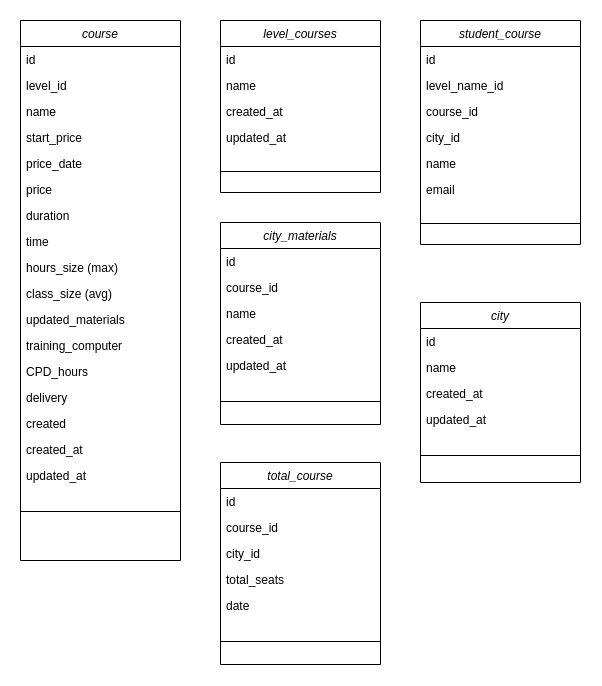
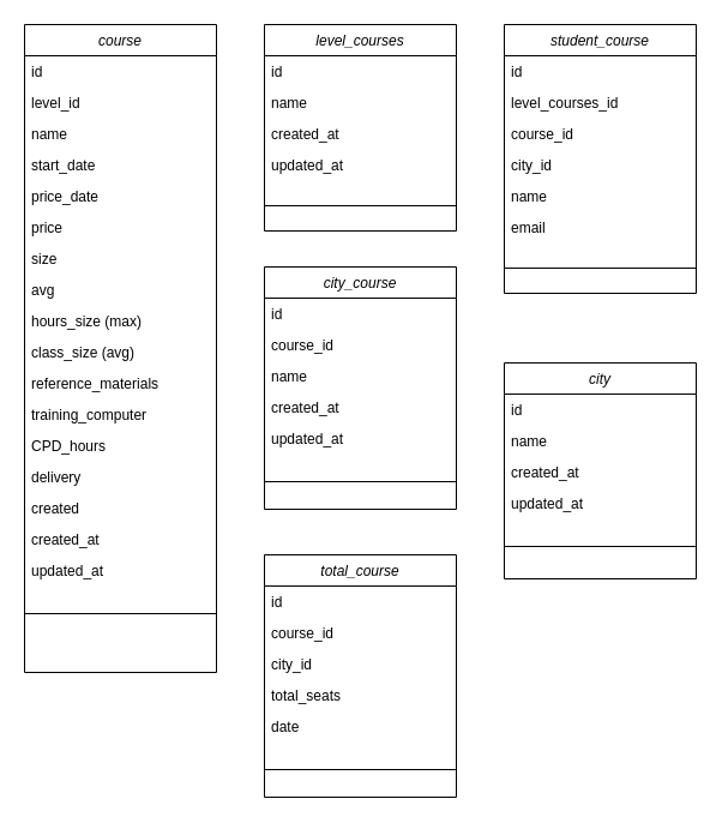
  <mxCell id="0" />
  <mxCell id="1" parent="0" />
  <mxCell id="2" value="level_courses" style="swimlane;fontStyle=2;align=center;verticalAlign=top;childLayout=stackLayout;horizontal=1;startSize=26;horizontalStack=0;resizeParent=1;resizeLast=0;collapsible=1;marginBottom=0;rounded=0;shadow=0;strokeWidth=1;" parent="1" vertex="1"><mxGeometry x="220" y="20" width="160" height="172" as="geometry"><mxRectangle x="230" y="140" width="160" height="26" as="alternateBounds" /></mxGeometry></mxCell>
  <mxCell id="3" value="id" style="text;align=left;verticalAlign=top;spacingLeft=4;spacingRight=4;overflow=hidden;rotatable=0;points=[[0,0.5],[1,0.5]];portConstraint=eastwest;" parent="2" vertex="1"><mxGeometry y="26" width="160" height="26" as="geometry" /></mxCell>
  <mxCell id="4" value="name" style="text;align=left;verticalAlign=top;spacingLeft=4;spacingRight=4;overflow=hidden;rotatable=0;points=[[0,0.5],[1,0.5]];portConstraint=eastwest;rounded=0;shadow=0;html=0;" parent="2" vertex="1"><mxGeometry y="52" width="160" height="26" as="geometry" /></mxCell>
  <mxCell id="5" value="created_at" style="text;align=left;verticalAlign=top;spacingLeft=4;spacingRight=4;overflow=hidden;rotatable=0;points=[[0,0.5],[1,0.5]];portConstraint=eastwest;rounded=0;shadow=0;html=0;" parent="2" vertex="1"><mxGeometry y="78" width="160" height="26" as="geometry" /></mxCell>
  <mxCell id="6" value="updated_at" style="text;align=left;verticalAlign=top;spacingLeft=4;spacingRight=4;overflow=hidden;rotatable=0;points=[[0,0.5],[1,0.5]];portConstraint=eastwest;rounded=0;shadow=0;html=0;" parent="2" vertex="1"><mxGeometry y="104" width="160" height="26" as="geometry" /></mxCell>
  <mxCell id="7" value="" style="line;html=1;strokeWidth=1;align=left;verticalAlign=middle;spacingTop=-1;spacingLeft=3;spacingRight=3;rotatable=0;labelPosition=right;points=[];portConstraint=eastwest;" parent="2" vertex="1"><mxGeometry y="130" width="160" height="42" as="geometry" /></mxCell>
- <mxCell id="8" value="city_materials" style="swimlane;fontStyle=2;align=center;verticalAlign=top;childLayout=stackLayout;horizontal=1;startSize=26;horizontalStack=0;resizeParent=1;resizeLast=0;collapsible=1;marginBottom=0;rounded=0;shadow=0;strokeWidth=1;" parent="1" vertex="1"><mxGeometry x="220" y="222" width="160" height="202" as="geometry"><mxRectangle x="230" y="140" width="160" height="26" as="alternateBounds" /></mxGeometry></mxCell>
+ <mxCell id="8" value="city_course" style="swimlane;fontStyle=2;align=center;verticalAlign=top;childLayout=stackLayout;horizontal=1;startSize=26;horizontalStack=0;resizeParent=1;resizeLast=0;collapsible=1;marginBottom=0;rounded=0;shadow=0;strokeWidth=1;" parent="1" vertex="1"><mxGeometry x="220" y="222" width="160" height="202" as="geometry"><mxRectangle x="230" y="140" width="160" height="26" as="alternateBounds" /></mxGeometry></mxCell>
  <mxCell id="9" value="id" style="text;align=left;verticalAlign=top;spacingLeft=4;spacingRight=4;overflow=hidden;rotatable=0;points=[[0,0.5],[1,0.5]];portConstraint=eastwest;" parent="8" vertex="1"><mxGeometry y="26" width="160" height="26" as="geometry" /></mxCell>
  <mxCell id="10" value="course_id" style="text;align=left;verticalAlign=top;spacingLeft=4;spacingRight=4;overflow=hidden;rotatable=0;points=[[0,0.5],[1,0.5]];portConstraint=eastwest;rounded=0;shadow=0;html=0;" parent="8" vertex="1"><mxGeometry y="52" width="160" height="26" as="geometry" /></mxCell>
  <mxCell id="11" value="name" style="text;align=left;verticalAlign=top;spacingLeft=4;spacingRight=4;overflow=hidden;rotatable=0;points=[[0,0.5],[1,0.5]];portConstraint=eastwest;rounded=0;shadow=0;html=0;" parent="8" vertex="1"><mxGeometry y="78" width="160" height="26" as="geometry" /></mxCell>
  <mxCell id="12" value="created_at" style="text;align=left;verticalAlign=top;spacingLeft=4;spacingRight=4;overflow=hidden;rotatable=0;points=[[0,0.5],[1,0.5]];portConstraint=eastwest;rounded=0;shadow=0;html=0;" parent="8" vertex="1"><mxGeometry y="104" width="160" height="26" as="geometry" /></mxCell>
  <mxCell id="13" value="updated_at" style="text;align=left;verticalAlign=top;spacingLeft=4;spacingRight=4;overflow=hidden;rotatable=0;points=[[0,0.5],[1,0.5]];portConstraint=eastwest;rounded=0;shadow=0;html=0;" parent="8" vertex="1"><mxGeometry y="130" width="160" height="26" as="geometry" /></mxCell>
  <mxCell id="14" value="" style="line;html=1;strokeWidth=1;align=left;verticalAlign=middle;spacingTop=-1;spacingLeft=3;spacingRight=3;rotatable=0;labelPosition=right;points=[];portConstraint=eastwest;" parent="8" vertex="1"><mxGeometry y="156" width="160" height="46" as="geometry" /></mxCell>
  <mxCell id="15" value="course" style="swimlane;fontStyle=2;align=center;verticalAlign=top;childLayout=stackLayout;horizontal=1;startSize=26;horizontalStack=0;resizeParent=1;resizeLast=0;collapsible=1;marginBottom=0;rounded=0;shadow=0;strokeWidth=1;" parent="1" vertex="1"><mxGeometry x="20" y="20" width="160" height="540" as="geometry"><mxRectangle x="230" y="140" width="160" height="26" as="alternateBounds" /></mxGeometry></mxCell>
  <mxCell id="16" value="id" style="text;align=left;verticalAlign=top;spacingLeft=4;spacingRight=4;overflow=hidden;rotatable=0;points=[[0,0.5],[1,0.5]];portConstraint=eastwest;" parent="15" vertex="1"><mxGeometry y="26" width="160" height="26" as="geometry" /></mxCell>
  <mxCell id="17" value="level_id" style="text;align=left;verticalAlign=top;spacingLeft=4;spacingRight=4;overflow=hidden;rotatable=0;points=[[0,0.5],[1,0.5]];portConstraint=eastwest;rounded=0;shadow=0;html=0;" parent="15" vertex="1"><mxGeometry y="52" width="160" height="26" as="geometry" /></mxCell>
  <mxCell id="18" value="name" style="text;align=left;verticalAlign=top;spacingLeft=4;spacingRight=4;overflow=hidden;rotatable=0;points=[[0,0.5],[1,0.5]];portConstraint=eastwest;rounded=0;shadow=0;html=0;" parent="15" vertex="1"><mxGeometry y="78" width="160" height="26" as="geometry" /></mxCell>
- <mxCell id="19" value="start_price" style="text;align=left;verticalAlign=top;spacingLeft=4;spacingRight=4;overflow=hidden;rotatable=0;points=[[0,0.5],[1,0.5]];portConstraint=eastwest;rounded=0;shadow=0;html=0;" parent="15" vertex="1"><mxGeometry y="104" width="160" height="26" as="geometry" /></mxCell>
+ <mxCell id="19" value="start_date" style="text;align=left;verticalAlign=top;spacingLeft=4;spacingRight=4;overflow=hidden;rotatable=0;points=[[0,0.5],[1,0.5]];portConstraint=eastwest;rounded=0;shadow=0;html=0;" parent="15" vertex="1"><mxGeometry y="104" width="160" height="26" as="geometry" /></mxCell>
  <mxCell id="20" value="price_date" style="text;align=left;verticalAlign=top;spacingLeft=4;spacingRight=4;overflow=hidden;rotatable=0;points=[[0,0.5],[1,0.5]];portConstraint=eastwest;rounded=0;shadow=0;html=0;" parent="15" vertex="1"><mxGeometry y="130" width="160" height="26" as="geometry" /></mxCell>
  <mxCell id="21" value="price" style="text;align=left;verticalAlign=top;spacingLeft=4;spacingRight=4;overflow=hidden;rotatable=0;points=[[0,0.5],[1,0.5]];portConstraint=eastwest;rounded=0;shadow=0;html=0;" parent="15" vertex="1"><mxGeometry y="156" width="160" height="26" as="geometry" /></mxCell>
- <mxCell id="22" value="duration" style="text;align=left;verticalAlign=top;spacingLeft=4;spacingRight=4;overflow=hidden;rotatable=0;points=[[0,0.5],[1,0.5]];portConstraint=eastwest;rounded=0;shadow=0;html=0;" parent="15" vertex="1"><mxGeometry y="182" width="160" height="26" as="geometry" /></mxCell>
- <mxCell id="23" value="time" style="text;align=left;verticalAlign=top;spacingLeft=4;spacingRight=4;overflow=hidden;rotatable=0;points=[[0,0.5],[1,0.5]];portConstraint=eastwest;rounded=0;shadow=0;html=0;" parent="15" vertex="1"><mxGeometry y="208" width="160" height="26" as="geometry" /></mxCell>
+ <mxCell id="22" value="size" style="text;align=left;verticalAlign=top;spacingLeft=4;spacingRight=4;overflow=hidden;rotatable=0;points=[[0,0.5],[1,0.5]];portConstraint=eastwest;rounded=0;shadow=0;html=0;" parent="15" vertex="1"><mxGeometry y="182" width="160" height="26" as="geometry" /></mxCell>
+ <mxCell id="23" value="avg" style="text;align=left;verticalAlign=top;spacingLeft=4;spacingRight=4;overflow=hidden;rotatable=0;points=[[0,0.5],[1,0.5]];portConstraint=eastwest;rounded=0;shadow=0;html=0;" parent="15" vertex="1"><mxGeometry y="208" width="160" height="26" as="geometry" /></mxCell>
  <mxCell id="24" value="hours_size (max)" style="text;align=left;verticalAlign=top;spacingLeft=4;spacingRight=4;overflow=hidden;rotatable=0;points=[[0,0.5],[1,0.5]];portConstraint=eastwest;rounded=0;shadow=0;html=0;" parent="15" vertex="1"><mxGeometry y="234" width="160" height="26" as="geometry" /></mxCell>
  <mxCell id="25" value="class_size (avg)" style="text;align=left;verticalAlign=top;spacingLeft=4;spacingRight=4;overflow=hidden;rotatable=0;points=[[0,0.5],[1,0.5]];portConstraint=eastwest;rounded=0;shadow=0;html=0;" parent="15" vertex="1"><mxGeometry y="260" width="160" height="26" as="geometry" /></mxCell>
- <mxCell id="26" value="updated_materials" style="text;align=left;verticalAlign=top;spacingLeft=4;spacingRight=4;overflow=hidden;rotatable=0;points=[[0,0.5],[1,0.5]];portConstraint=eastwest;rounded=0;shadow=0;html=0;" parent="15" vertex="1"><mxGeometry y="286" width="160" height="26" as="geometry" /></mxCell>
+ <mxCell id="26" value="reference_materials" style="text;align=left;verticalAlign=top;spacingLeft=4;spacingRight=4;overflow=hidden;rotatable=0;points=[[0,0.5],[1,0.5]];portConstraint=eastwest;rounded=0;shadow=0;html=0;" parent="15" vertex="1"><mxGeometry y="286" width="160" height="26" as="geometry" /></mxCell>
  <mxCell id="27" value="training_computer" style="text;align=left;verticalAlign=top;spacingLeft=4;spacingRight=4;overflow=hidden;rotatable=0;points=[[0,0.5],[1,0.5]];portConstraint=eastwest;rounded=0;shadow=0;html=0;" parent="15" vertex="1"><mxGeometry y="312" width="160" height="26" as="geometry" /></mxCell>
  <mxCell id="28" value="CPD_hours" style="text;align=left;verticalAlign=top;spacingLeft=4;spacingRight=4;overflow=hidden;rotatable=0;points=[[0,0.5],[1,0.5]];portConstraint=eastwest;rounded=0;shadow=0;html=0;" parent="15" vertex="1"><mxGeometry y="338" width="160" height="26" as="geometry" /></mxCell>
  <mxCell id="29" value="delivery" style="text;align=left;verticalAlign=top;spacingLeft=4;spacingRight=4;overflow=hidden;rotatable=0;points=[[0,0.5],[1,0.5]];portConstraint=eastwest;rounded=0;shadow=0;html=0;" parent="15" vertex="1"><mxGeometry y="364" width="160" height="26" as="geometry" /></mxCell>
  <mxCell id="30" value="created" style="text;align=left;verticalAlign=top;spacingLeft=4;spacingRight=4;overflow=hidden;rotatable=0;points=[[0,0.5],[1,0.5]];portConstraint=eastwest;rounded=0;shadow=0;html=0;" parent="15" vertex="1"><mxGeometry y="390" width="160" height="26" as="geometry" /></mxCell>
  <mxCell id="31" value="created_at" style="text;align=left;verticalAlign=top;spacingLeft=4;spacingRight=4;overflow=hidden;rotatable=0;points=[[0,0.5],[1,0.5]];portConstraint=eastwest;rounded=0;shadow=0;html=0;" parent="15" vertex="1"><mxGeometry y="416" width="160" height="26" as="geometry" /></mxCell>
  <mxCell id="32" value="updated_at" style="text;align=left;verticalAlign=top;spacingLeft=4;spacingRight=4;overflow=hidden;rotatable=0;points=[[0,0.5],[1,0.5]];portConstraint=eastwest;rounded=0;shadow=0;html=0;" parent="15" vertex="1"><mxGeometry y="442" width="160" height="26" as="geometry" /></mxCell>
  <mxCell id="33" value="" style="line;html=1;strokeWidth=1;align=left;verticalAlign=middle;spacingTop=-1;spacingLeft=3;spacingRight=3;rotatable=0;labelPosition=right;points=[];portConstraint=eastwest;" parent="15" vertex="1"><mxGeometry y="468" width="160" height="46" as="geometry" /></mxCell>
  <mxCell id="34" value="student_course" style="swimlane;fontStyle=2;align=center;verticalAlign=top;childLayout=stackLayout;horizontal=1;startSize=26;horizontalStack=0;resizeParent=1;resizeLast=0;collapsible=1;marginBottom=0;rounded=0;shadow=0;strokeWidth=1;" parent="1" vertex="1"><mxGeometry x="420" y="20" width="160" height="224" as="geometry"><mxRectangle x="230" y="140" width="160" height="26" as="alternateBounds" /></mxGeometry></mxCell>
  <mxCell id="35" value="id" style="text;align=left;verticalAlign=top;spacingLeft=4;spacingRight=4;overflow=hidden;rotatable=0;points=[[0,0.5],[1,0.5]];portConstraint=eastwest;" parent="34" vertex="1"><mxGeometry y="26" width="160" height="26" as="geometry" /></mxCell>
- <mxCell id="36" value="level_name_id" style="text;align=left;verticalAlign=top;spacingLeft=4;spacingRight=4;overflow=hidden;rotatable=0;points=[[0,0.5],[1,0.5]];portConstraint=eastwest;rounded=0;shadow=0;html=0;" parent="34" vertex="1"><mxGeometry y="52" width="160" height="26" as="geometry" /></mxCell>
+ <mxCell id="36" value="level_courses_id" style="text;align=left;verticalAlign=top;spacingLeft=4;spacingRight=4;overflow=hidden;rotatable=0;points=[[0,0.5],[1,0.5]];portConstraint=eastwest;rounded=0;shadow=0;html=0;" parent="34" vertex="1"><mxGeometry y="52" width="160" height="26" as="geometry" /></mxCell>
  <mxCell id="37" value="course_id" style="text;align=left;verticalAlign=top;spacingLeft=4;spacingRight=4;overflow=hidden;rotatable=0;points=[[0,0.5],[1,0.5]];portConstraint=eastwest;rounded=0;shadow=0;html=0;" parent="34" vertex="1"><mxGeometry y="78" width="160" height="26" as="geometry" /></mxCell>
  <mxCell id="38" value="city_id" style="text;align=left;verticalAlign=top;spacingLeft=4;spacingRight=4;overflow=hidden;rotatable=0;points=[[0,0.5],[1,0.5]];portConstraint=eastwest;rounded=0;shadow=0;html=0;" parent="34" vertex="1"><mxGeometry y="104" width="160" height="26" as="geometry" /></mxCell>
  <mxCell id="39" value="name" style="text;align=left;verticalAlign=top;spacingLeft=4;spacingRight=4;overflow=hidden;rotatable=0;points=[[0,0.5],[1,0.5]];portConstraint=eastwest;rounded=0;shadow=0;html=0;" parent="34" vertex="1"><mxGeometry y="130" width="160" height="26" as="geometry" /></mxCell>
  <mxCell id="40" value="email" style="text;align=left;verticalAlign=top;spacingLeft=4;spacingRight=4;overflow=hidden;rotatable=0;points=[[0,0.5],[1,0.5]];portConstraint=eastwest;rounded=0;shadow=0;html=0;" parent="34" vertex="1"><mxGeometry y="156" width="160" height="26" as="geometry" /></mxCell>
  <mxCell id="41" value="" style="line;html=1;strokeWidth=1;align=left;verticalAlign=middle;spacingTop=-1;spacingLeft=3;spacingRight=3;rotatable=0;labelPosition=right;points=[];portConstraint=eastwest;" parent="34" vertex="1"><mxGeometry y="182" width="160" height="42" as="geometry" /></mxCell>
  <mxCell id="42" value="city" style="swimlane;fontStyle=2;align=center;verticalAlign=top;childLayout=stackLayout;horizontal=1;startSize=26;horizontalStack=0;resizeParent=1;resizeLast=0;collapsible=1;marginBottom=0;rounded=0;shadow=0;strokeWidth=1;" parent="1" vertex="1"><mxGeometry x="420" y="302" width="160" height="180" as="geometry"><mxRectangle x="230" y="140" width="160" height="26" as="alternateBounds" /></mxGeometry></mxCell>
  <mxCell id="43" value="id" style="text;align=left;verticalAlign=top;spacingLeft=4;spacingRight=4;overflow=hidden;rotatable=0;points=[[0,0.5],[1,0.5]];portConstraint=eastwest;" parent="42" vertex="1"><mxGeometry y="26" width="160" height="26" as="geometry" /></mxCell>
  <mxCell id="44" value="name" style="text;align=left;verticalAlign=top;spacingLeft=4;spacingRight=4;overflow=hidden;rotatable=0;points=[[0,0.5],[1,0.5]];portConstraint=eastwest;rounded=0;shadow=0;html=0;" parent="42" vertex="1"><mxGeometry y="52" width="160" height="26" as="geometry" /></mxCell>
  <mxCell id="45" value="created_at" style="text;align=left;verticalAlign=top;spacingLeft=4;spacingRight=4;overflow=hidden;rotatable=0;points=[[0,0.5],[1,0.5]];portConstraint=eastwest;rounded=0;shadow=0;html=0;" parent="42" vertex="1"><mxGeometry y="78" width="160" height="26" as="geometry" /></mxCell>
  <mxCell id="46" value="updated_at" style="text;align=left;verticalAlign=top;spacingLeft=4;spacingRight=4;overflow=hidden;rotatable=0;points=[[0,0.5],[1,0.5]];portConstraint=eastwest;rounded=0;shadow=0;html=0;" parent="42" vertex="1"><mxGeometry y="104" width="160" height="26" as="geometry" /></mxCell>
  <mxCell id="47" value="" style="line;html=1;strokeWidth=1;align=left;verticalAlign=middle;spacingTop=-1;spacingLeft=3;spacingRight=3;rotatable=0;labelPosition=right;points=[];portConstraint=eastwest;" parent="42" vertex="1"><mxGeometry y="130" width="160" height="46" as="geometry" /></mxCell>
  <mxCell id="48" value="total_course" style="swimlane;fontStyle=2;align=center;verticalAlign=top;childLayout=stackLayout;horizontal=1;startSize=26;horizontalStack=0;resizeParent=1;resizeLast=0;collapsible=1;marginBottom=0;rounded=0;shadow=0;strokeWidth=1;" vertex="1" parent="1"><mxGeometry x="220" y="462" width="160" height="202" as="geometry"><mxRectangle x="230" y="140" width="160" height="26" as="alternateBounds" /></mxGeometry></mxCell>
  <mxCell id="49" value="id" style="text;align=left;verticalAlign=top;spacingLeft=4;spacingRight=4;overflow=hidden;rotatable=0;points=[[0,0.5],[1,0.5]];portConstraint=eastwest;" vertex="1" parent="48"><mxGeometry y="26" width="160" height="26" as="geometry" /></mxCell>
  <mxCell id="50" value="course_id" style="text;align=left;verticalAlign=top;spacingLeft=4;spacingRight=4;overflow=hidden;rotatable=0;points=[[0,0.5],[1,0.5]];portConstraint=eastwest;rounded=0;shadow=0;html=0;" vertex="1" parent="48"><mxGeometry y="52" width="160" height="26" as="geometry" /></mxCell>
  <mxCell id="51" value="city_id" style="text;align=left;verticalAlign=top;spacingLeft=4;spacingRight=4;overflow=hidden;rotatable=0;points=[[0,0.5],[1,0.5]];portConstraint=eastwest;rounded=0;shadow=0;html=0;" vertex="1" parent="48"><mxGeometry y="78" width="160" height="26" as="geometry" /></mxCell>
  <mxCell id="52" value="total_seats" style="text;align=left;verticalAlign=top;spacingLeft=4;spacingRight=4;overflow=hidden;rotatable=0;points=[[0,0.5],[1,0.5]];portConstraint=eastwest;rounded=0;shadow=0;html=0;" vertex="1" parent="48"><mxGeometry y="104" width="160" height="26" as="geometry" /></mxCell>
  <mxCell id="53" value="date" style="text;align=left;verticalAlign=top;spacingLeft=4;spacingRight=4;overflow=hidden;rotatable=0;points=[[0,0.5],[1,0.5]];portConstraint=eastwest;rounded=0;shadow=0;html=0;" vertex="1" parent="48"><mxGeometry y="130" width="160" height="26" as="geometry" /></mxCell>
  <mxCell id="54" value="" style="line;html=1;strokeWidth=1;align=left;verticalAlign=middle;spacingTop=-1;spacingLeft=3;spacingRight=3;rotatable=0;labelPosition=right;points=[];portConstraint=eastwest;" vertex="1" parent="48"><mxGeometry y="156" width="160" height="46" as="geometry" /></mxCell>
